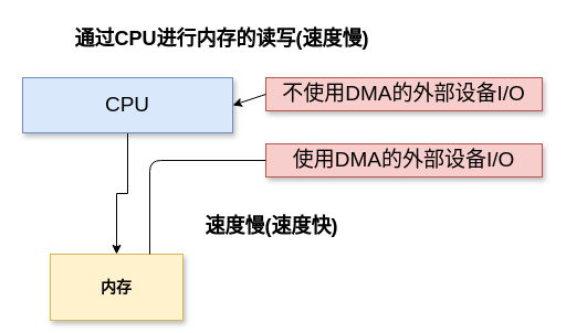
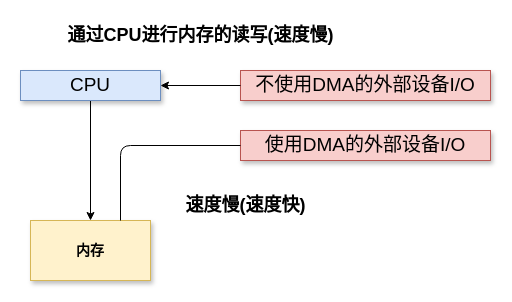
  <mxCell id="0" />
  <mxCell id="1" parent="0" />
  <mxCell id="2" value="" style="edgeStyle=orthogonalEdgeStyle;rounded=0;orthogonalLoop=1;jettySize=auto;html=1;fontSize=18;entryX=0.5;entryY=0;entryDx=0;entryDy=0;" parent="1" source="3" target="8" edge="1"><mxGeometry relative="1" as="geometry"><mxPoint x="90" y="150" as="targetPoint" /></mxGeometry></mxCell>
- <mxCell id="3" value="CPU" style="rounded=0;whiteSpace=wrap;html=1;fontSize=19;fillColor=#dae8fc;strokeColor=#6c8ebf;shadow=1;" parent="1" vertex="1"><mxGeometry x="20" y="70" width="190" height="50" as="geometry" /></mxCell>
+ <mxCell id="3" value="CPU" style="rounded=0;whiteSpace=wrap;html=1;fontSize=19;fillColor=#dae8fc;strokeColor=#6c8ebf;shadow=1;" parent="1" vertex="1"><mxGeometry x="20" y="70" width="140" height="30" as="geometry" /></mxCell>
  <mxCell id="4" value="不使用DMA的外部设备I/O" style="whiteSpace=wrap;html=1;rounded=0;shadow=1;fontSize=19;strokeColor=#b85450;fillColor=#f8cecc;" parent="1" vertex="1"><mxGeometry x="240" y="70" width="250" height="30" as="geometry" /></mxCell>
  <mxCell id="5" value="通过CPU进行内存的读写(速度慢)" style="text;html=1;align=center;verticalAlign=middle;resizable=0;points=[];autosize=1;fontStyle=1;fontSize=18;" parent="1" vertex="1"><mxGeometry x="60" y="20" width="280" height="30" as="geometry" /></mxCell>
  <mxCell id="6" value="" style="endArrow=classic;html=1;entryX=1;entryY=0.5;entryDx=0;entryDy=0;exitX=0;exitY=0.5;exitDx=0;exitDy=0;" edge="1" parent="1" source="4" target="3"><mxGeometry width="50" height="50" relative="1" as="geometry"><mxPoint x="290" y="400" as="sourcePoint" /><mxPoint x="340" y="350" as="targetPoint" /></mxGeometry></mxCell>
  <mxCell id="7" value="使用DMA的外部设备I/O" style="whiteSpace=wrap;html=1;rounded=0;shadow=1;fontSize=19;strokeColor=#b85450;fillColor=#f8cecc;" vertex="1" parent="1"><mxGeometry x="240" y="130" width="250" height="30" as="geometry" /></mxCell>
- <mxCell id="8" value="内存" style="rounded=0;whiteSpace=wrap;html=1;fillColor=#fff2cc;strokeColor=#d6b656;shadow=1;fontStyle=1;fontSize=14;" vertex="1" parent="1"><mxGeometry x="45" y="230" width="120" height="60" as="geometry" /></mxCell>
+ <mxCell id="8" value="内存" style="rounded=0;whiteSpace=wrap;html=1;fillColor=#fff2cc;strokeColor=#d6b656;shadow=1;fontStyle=1;fontSize=14;" vertex="1" parent="1"><mxGeometry x="30" y="220" width="120" height="60" as="geometry" /></mxCell>
  <mxCell id="9" value="" style="edgeStyle=segmentEdgeStyle;endArrow=none;html=1;fontSize=14;exitX=0;exitY=0.5;exitDx=0;exitDy=0;entryX=0.75;entryY=0;entryDx=0;entryDy=0;" edge="1" parent="1" source="7" target="8"><mxGeometry width="50" height="50" relative="1" as="geometry"><mxPoint x="240" y="290" as="sourcePoint" /><mxPoint x="290" y="240" as="targetPoint" /></mxGeometry></mxCell>
  <mxCell id="10" value="速度慢(速度快)" style="text;html=1;align=center;verticalAlign=middle;resizable=0;points=[];autosize=1;fontStyle=1;fontSize=18;" vertex="1" parent="1"><mxGeometry x="150" y="190" width="190" height="30" as="geometry" /></mxCell>
